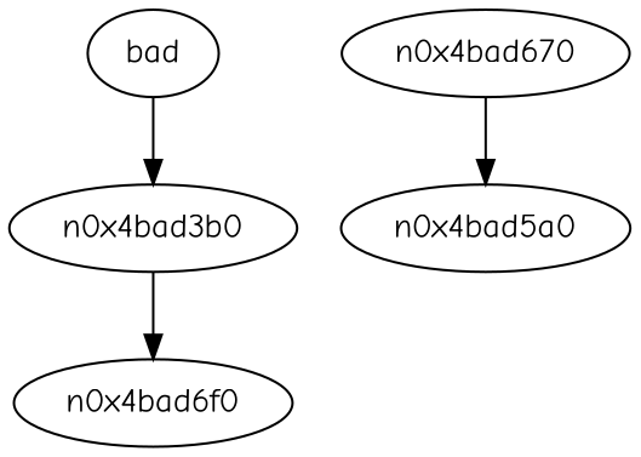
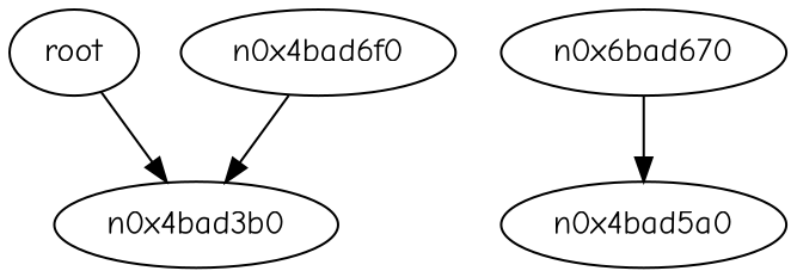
  digraph {
    fontname="Comic Neue"
    node [fontname="Comic Neue"]
    edge [fontname="Comic Neue"]
-   n1 [label=bad]
+   n1 [label=root]
    n0x4bad3b0
    n0x4bad6f0
-   n0x4bad670
+   n0x4bad670 [label=n0x6bad670]
    n0x4bad5a0
    n1 -> n0x4bad3b0
-   n0x4bad3b0 -> n0x4bad6f0
+   n0x4bad6f0 -> n0x4bad3b0
    n0x4bad670 -> n0x4bad5a0
  }
